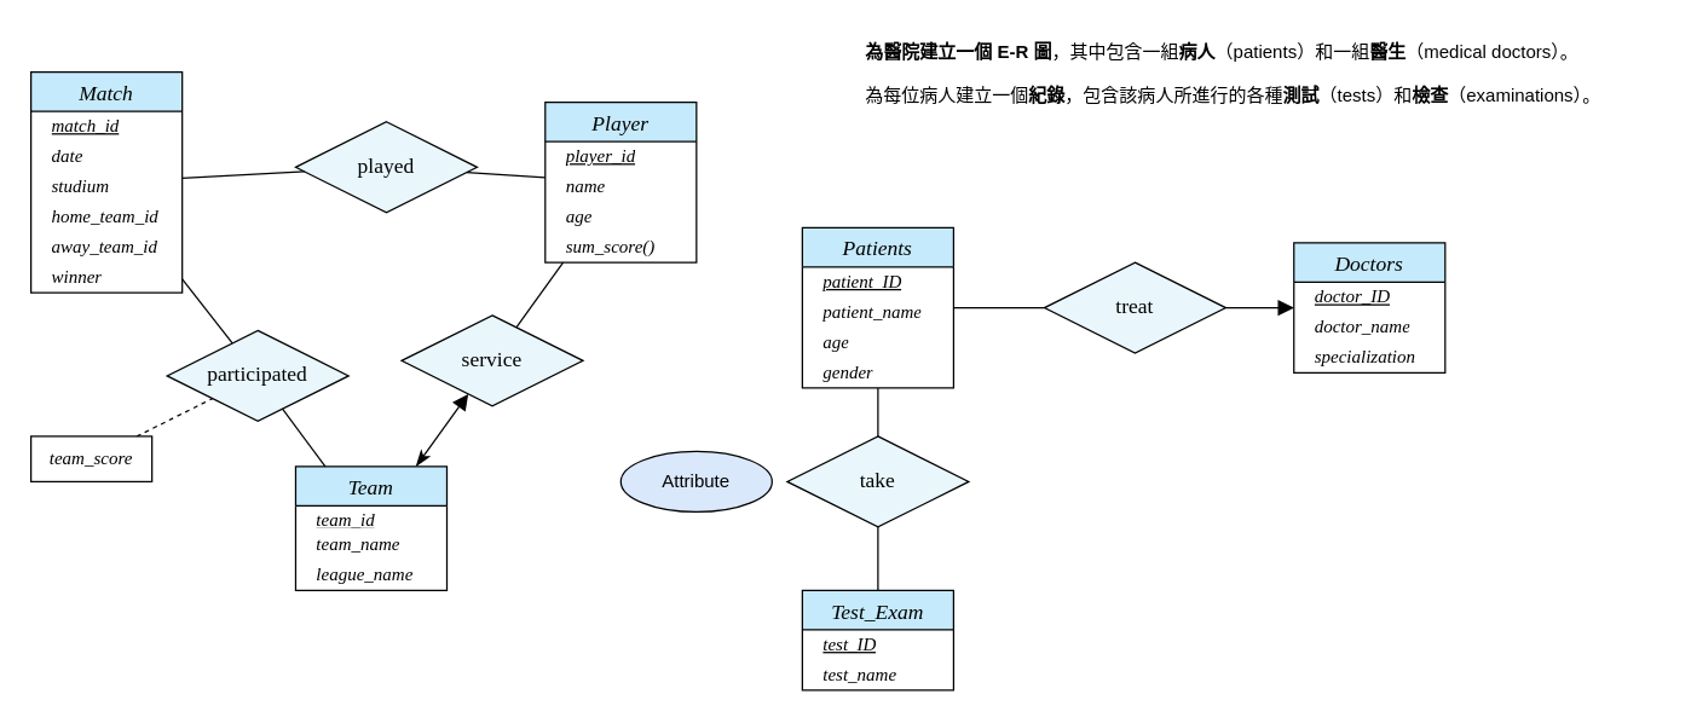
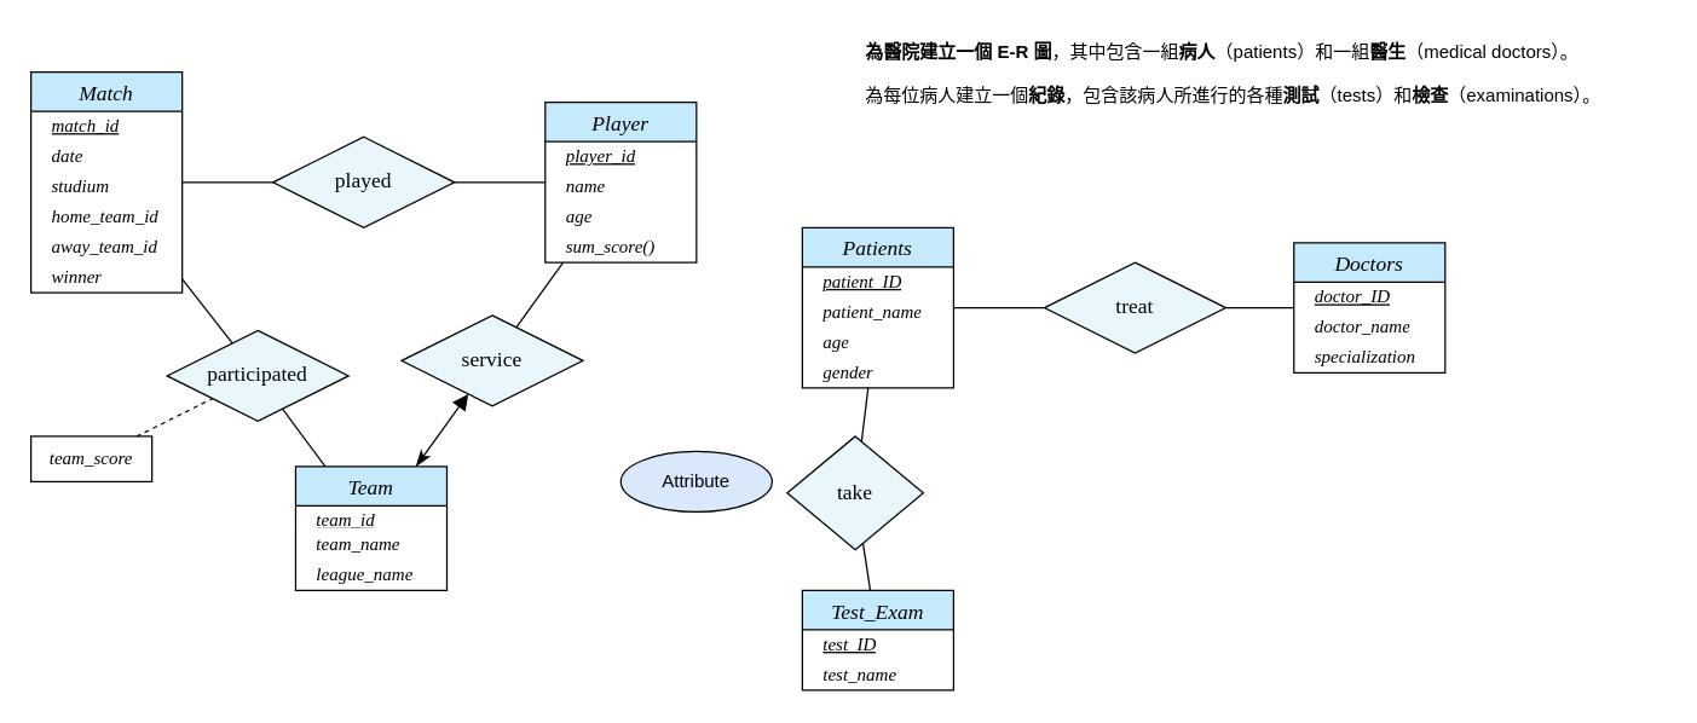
  <mxCell id="0" />
  <mxCell id="1" parent="0" />
  <mxCell id="2" value="" style="edgeStyle=none;curved=1;rounded=0;orthogonalLoop=1;jettySize=auto;html=1;fontSize=12;startSize=8;endSize=8;endArrow=none;startFill=0;" edge="1" parent="1" source="3" target="10"><mxGeometry relative="1" as="geometry" /></mxCell>
  <mxCell id="3" value="Match" style="swimlane;fontStyle=2;childLayout=stackLayout;horizontal=1;startSize=26;horizontalStack=0;resizeParent=1;resizeParentMax=0;resizeLast=0;collapsible=1;marginBottom=0;align=center;fontSize=14;fontFamily=Times New Roman;labelBackgroundColor=none;fillColor=light-dark(#c5eafb, #ededed);" vertex="1" parent="1"><mxGeometry x="20" y="47" width="100" height="146" as="geometry"><mxRectangle x="220" y="260" width="80" height="30" as="alternateBounds" /></mxGeometry></mxCell>
  <mxCell id="4" value="&lt;i&gt;&lt;u&gt;match_id&lt;/u&gt;&lt;/i&gt;" style="text;strokeColor=none;fillColor=none;spacingLeft=12;spacingRight=4;overflow=hidden;rotatable=0;points=[[0,0.5],[1,0.5]];portConstraint=eastwest;fontSize=12;whiteSpace=wrap;html=1;fontFamily=Times New Roman;verticalAlign=middle;" vertex="1" parent="3"><mxGeometry y="26" width="100" height="20" as="geometry" /></mxCell>
  <mxCell id="5" value="&lt;i&gt;date&lt;/i&gt;" style="text;strokeColor=none;fillColor=none;spacingLeft=12;spacingRight=4;overflow=hidden;rotatable=0;points=[[0,0.5],[1,0.5]];portConstraint=eastwest;fontSize=12;whiteSpace=wrap;html=1;fontFamily=Times New Roman;verticalAlign=middle;" vertex="1" parent="3"><mxGeometry y="46" width="100" height="20" as="geometry" /></mxCell>
  <mxCell id="6" value="&lt;i&gt;studium&lt;/i&gt;" style="text;strokeColor=none;fillColor=none;spacingLeft=12;spacingRight=4;overflow=hidden;rotatable=0;points=[[0,0.5],[1,0.5]];portConstraint=eastwest;fontSize=12;whiteSpace=wrap;html=1;fontFamily=Times New Roman;verticalAlign=middle;" vertex="1" parent="3"><mxGeometry y="66" width="100" height="20" as="geometry" /></mxCell>
  <mxCell id="7" value="&lt;i&gt;home_team_id&lt;/i&gt;" style="text;strokeColor=none;fillColor=none;spacingLeft=12;spacingRight=4;overflow=hidden;rotatable=0;points=[[0,0.5],[1,0.5]];portConstraint=eastwest;fontSize=12;whiteSpace=wrap;html=1;fontFamily=Times New Roman;verticalAlign=middle;" vertex="1" parent="3"><mxGeometry y="86" width="100" height="20" as="geometry" /></mxCell>
  <mxCell id="8" value="&lt;i&gt;away_team_id&lt;/i&gt;" style="text;strokeColor=none;fillColor=none;spacingLeft=12;spacingRight=4;overflow=hidden;rotatable=0;points=[[0,0.5],[1,0.5]];portConstraint=eastwest;fontSize=12;whiteSpace=wrap;html=1;fontFamily=Times New Roman;verticalAlign=middle;" vertex="1" parent="3"><mxGeometry y="106" width="100" height="20" as="geometry" /></mxCell>
  <mxCell id="9" value="&lt;i&gt;winner&lt;/i&gt;" style="text;strokeColor=none;fillColor=none;spacingLeft=12;spacingRight=4;overflow=hidden;rotatable=0;points=[[0,0.5],[1,0.5]];portConstraint=eastwest;fontSize=12;whiteSpace=wrap;html=1;fontFamily=Times New Roman;verticalAlign=middle;" vertex="1" parent="3"><mxGeometry y="126" width="100" height="20" as="geometry" /></mxCell>
  <mxCell id="10" value="&lt;span style=&quot;font-size: 14px;&quot;&gt;participated&lt;/span&gt;" style="shape=rhombus;perimeter=rhombusPerimeter;whiteSpace=wrap;html=1;align=center;fillColor=light-dark(#e9f7fd, #ededed);fontFamily=Times New Roman;" vertex="1" parent="1"><mxGeometry x="110" y="218" width="120" height="60" as="geometry" /></mxCell>
  <mxCell id="11" value="" style="edgeStyle=none;curved=1;rounded=0;orthogonalLoop=1;jettySize=auto;html=1;fontSize=12;startSize=8;endSize=8;endArrow=none;startFill=0;" edge="1" parent="1" source="18" target="10"><mxGeometry relative="1" as="geometry"><mxPoint x="298" y="117" as="targetPoint" /></mxGeometry></mxCell>
  <mxCell id="12" value="" style="edgeStyle=none;curved=1;rounded=0;orthogonalLoop=1;jettySize=auto;html=1;fontSize=12;startSize=8;endSize=8;endArrow=none;startFill=0;" edge="1" parent="1" source="22" target="17"><mxGeometry relative="1" as="geometry" /></mxCell>
  <mxCell id="13" value="" style="edgeStyle=none;curved=1;rounded=0;orthogonalLoop=1;jettySize=auto;html=1;fontSize=12;startSize=8;endSize=8;dashed=1;endArrow=none;startFill=0;" edge="1" parent="1" source="14" target="10"><mxGeometry relative="1" as="geometry" /></mxCell>
  <mxCell id="14" value="team_score" style="whiteSpace=wrap;html=1;align=center;fontFamily=Times New Roman;fontStyle=2" vertex="1" parent="1"><mxGeometry x="20" y="288" width="80" height="30" as="geometry" /></mxCell>
  <mxCell id="15" style="edgeStyle=none;curved=1;rounded=0;orthogonalLoop=1;jettySize=auto;html=1;exitX=0.5;exitY=0;exitDx=0;exitDy=0;fontSize=12;startSize=8;endSize=8;" edge="1" parent="1" source="14" target="14"><mxGeometry relative="1" as="geometry" /></mxCell>
  <mxCell id="16" value="" style="edgeStyle=none;curved=1;rounded=0;orthogonalLoop=1;jettySize=auto;html=1;fontSize=12;startSize=8;endSize=8;endArrow=block;startFill=1;startArrow=classicThin;" edge="1" parent="1" source="18" target="17"><mxGeometry relative="1" as="geometry" /></mxCell>
  <mxCell id="17" value="&lt;font style=&quot;font-size: 14px;&quot;&gt;service&lt;/font&gt;" style="shape=rhombus;perimeter=rhombusPerimeter;whiteSpace=wrap;html=1;align=center;fillColor=light-dark(#e9f7fd, #ededed);fontFamily=Times New Roman;" vertex="1" parent="1"><mxGeometry x="265" y="208" width="120" height="60" as="geometry" /></mxCell>
  <mxCell id="18" value="Team" style="swimlane;fontStyle=2;childLayout=stackLayout;horizontal=1;startSize=26;horizontalStack=0;resizeParent=1;resizeParentMax=0;resizeLast=0;collapsible=1;marginBottom=0;align=center;fontSize=14;fontFamily=Times New Roman;labelBackgroundColor=none;fillColor=light-dark(#c5eafb, #ededed);" vertex="1" parent="1"><mxGeometry x="195" y="308" width="100" height="82" as="geometry"><mxRectangle x="220" y="260" width="80" height="30" as="alternateBounds" /></mxGeometry></mxCell>
  <mxCell id="19" value="&lt;i&gt;&lt;u&gt;team_id&lt;/u&gt;&lt;/i&gt;" style="text;strokeColor=none;fillColor=none;spacingLeft=12;spacingRight=4;overflow=hidden;rotatable=0;points=[[0,0.5],[1,0.5]];portConstraint=eastwest;fontSize=12;whiteSpace=wrap;html=1;fontFamily=Times New Roman;verticalAlign=middle;" vertex="1" parent="18"><mxGeometry y="26" width="100" height="16" as="geometry" /></mxCell>
  <mxCell id="20" value="&lt;i&gt;team_name&lt;/i&gt;" style="text;strokeColor=none;fillColor=none;spacingLeft=12;spacingRight=4;overflow=hidden;rotatable=0;points=[[0,0.5],[1,0.5]];portConstraint=eastwest;fontSize=12;whiteSpace=wrap;html=1;fontFamily=Times New Roman;verticalAlign=middle;" vertex="1" parent="18"><mxGeometry y="42" width="100" height="20" as="geometry" /></mxCell>
  <mxCell id="21" value="&lt;i&gt;league_name&lt;/i&gt;" style="text;strokeColor=none;fillColor=none;spacingLeft=12;spacingRight=4;overflow=hidden;rotatable=0;points=[[0,0.5],[1,0.5]];portConstraint=eastwest;fontSize=12;whiteSpace=wrap;html=1;fontFamily=Times New Roman;verticalAlign=middle;" vertex="1" parent="18"><mxGeometry y="62" width="100" height="20" as="geometry" /></mxCell>
  <mxCell id="22" value="Player" style="swimlane;fontStyle=2;childLayout=stackLayout;horizontal=1;startSize=26;horizontalStack=0;resizeParent=1;resizeParentMax=0;resizeLast=0;collapsible=1;marginBottom=0;align=center;fontSize=14;fontFamily=Times New Roman;labelBackgroundColor=none;fillColor=light-dark(#c5eafb, #ededed);" vertex="1" parent="1"><mxGeometry x="360" y="67" width="100" height="106" as="geometry"><mxRectangle x="220" y="260" width="80" height="30" as="alternateBounds" /></mxGeometry></mxCell>
  <mxCell id="23" value="&lt;i&gt;&lt;u&gt;player_id&lt;/u&gt;&lt;/i&gt;" style="text;strokeColor=none;fillColor=none;spacingLeft=12;spacingRight=4;overflow=hidden;rotatable=0;points=[[0,0.5],[1,0.5]];portConstraint=eastwest;fontSize=12;whiteSpace=wrap;html=1;fontFamily=Times New Roman;verticalAlign=middle;" vertex="1" parent="22"><mxGeometry y="26" width="100" height="20" as="geometry" /></mxCell>
  <mxCell id="24" value="&lt;i&gt;name&lt;/i&gt;" style="text;strokeColor=none;fillColor=none;spacingLeft=12;spacingRight=4;overflow=hidden;rotatable=0;points=[[0,0.5],[1,0.5]];portConstraint=eastwest;fontSize=12;whiteSpace=wrap;html=1;fontFamily=Times New Roman;verticalAlign=middle;" vertex="1" parent="22"><mxGeometry y="46" width="100" height="20" as="geometry" /></mxCell>
  <mxCell id="25" value="&lt;i&gt;age&lt;/i&gt;" style="text;strokeColor=none;fillColor=none;spacingLeft=12;spacingRight=4;overflow=hidden;rotatable=0;points=[[0,0.5],[1,0.5]];portConstraint=eastwest;fontSize=12;whiteSpace=wrap;html=1;fontFamily=Times New Roman;verticalAlign=middle;" vertex="1" parent="22"><mxGeometry y="66" width="100" height="20" as="geometry" /></mxCell>
  <mxCell id="26" value="&lt;i&gt;sum&lt;/i&gt;&lt;i style=&quot;background-color: transparent; color: light-dark(rgb(0, 0, 0), rgb(255, 255, 255));&quot;&gt;_score()&lt;/i&gt;" style="text;strokeColor=none;fillColor=none;spacingLeft=12;spacingRight=4;overflow=hidden;rotatable=0;points=[[0,0.5],[1,0.5]];portConstraint=eastwest;fontSize=12;whiteSpace=wrap;html=1;fontFamily=Times New Roman;verticalAlign=middle;" vertex="1" parent="22"><mxGeometry y="86" width="100" height="20" as="geometry" /></mxCell>
- <mxCell id="27" value="&lt;font style=&quot;font-size: 14px;&quot;&gt;played&lt;/font&gt;" style="shape=rhombus;perimeter=rhombusPerimeter;whiteSpace=wrap;html=1;align=center;fillColor=light-dark(#e9f7fd, #ededed);fontFamily=Times New Roman;" vertex="1" parent="1"><mxGeometry x="195" y="80" width="120" height="60" as="geometry" /></mxCell>
+ <mxCell id="27" value="&lt;font style=&quot;font-size: 14px;&quot;&gt;played&lt;/font&gt;" style="shape=rhombus;perimeter=rhombusPerimeter;whiteSpace=wrap;html=1;align=center;fillColor=light-dark(#e9f7fd, #ededed);fontFamily=Times New Roman;" vertex="1" parent="1"><mxGeometry x="180" y="90" width="120" height="60" as="geometry" /></mxCell>
  <mxCell id="28" value="" style="edgeStyle=none;curved=1;rounded=0;orthogonalLoop=1;jettySize=auto;html=1;fontSize=12;startSize=8;endSize=8;endArrow=none;startFill=0;" edge="1" parent="1" source="22" target="27"><mxGeometry relative="1" as="geometry"><mxPoint x="300" y="262" as="sourcePoint" /><mxPoint x="325" y="238" as="targetPoint" /></mxGeometry></mxCell>
  <mxCell id="29" value="" style="edgeStyle=none;curved=1;rounded=0;orthogonalLoop=1;jettySize=auto;html=1;fontSize=12;startSize=8;endSize=8;endArrow=none;startFill=0;startArrow=none;" edge="1" parent="1" source="3" target="27"><mxGeometry relative="1" as="geometry"><mxPoint x="383" y="169" as="sourcePoint" /><mxPoint x="362" y="196" as="targetPoint" /></mxGeometry></mxCell>
  <mxCell id="30" value="&lt;strong data-start=&quot;16&quot; data-end=&quot;33&quot;&gt;為醫院建立一個 E-R 圖&lt;/strong&gt;，其中包含一組&lt;strong data-start=&quot;40&quot; data-end=&quot;46&quot; data-is-only-node=&quot;&quot;&gt;病人&lt;/strong&gt;（patients）和一組&lt;strong data-start=&quot;59&quot; data-end=&quot;65&quot;&gt;醫生&lt;/strong&gt;（medical doctors）。&lt;br data-start=&quot;83&quot; data-end=&quot;86&quot;&gt;&#10;為每位病人建立一個&lt;strong data-start=&quot;98&quot; data-end=&quot;104&quot;&gt;紀錄&lt;/strong&gt;，包含該病人所進行的各種&lt;strong data-start=&quot;116&quot; data-end=&quot;122&quot;&gt;測試&lt;/strong&gt;（tests）和&lt;strong data-start=&quot;130&quot; data-end=&quot;136&quot;&gt;檢查&lt;/strong&gt;（examinations）。" style="text;whiteSpace=wrap;html=1;" vertex="1" parent="1"><mxGeometry x="570" y="20" width="530" height="70" as="geometry" /></mxCell>
- <mxCell id="31" value="&lt;span style=&quot;font-size: 14px;&quot;&gt;take&lt;/span&gt;" style="shape=rhombus;perimeter=rhombusPerimeter;whiteSpace=wrap;html=1;align=center;fillColor=light-dark(#e9f7fd, #ededed);fontFamily=Times New Roman;" vertex="1" parent="1"><mxGeometry x="520" y="288" width="120" height="60" as="geometry" /></mxCell>
+ <mxCell id="31" value="&lt;span style=&quot;font-size: 14px;&quot;&gt;take&lt;/span&gt;" style="shape=rhombus;perimeter=rhombusPerimeter;whiteSpace=wrap;html=1;align=center;fillColor=light-dark(#e9f7fd, #ededed);fontFamily=Times New Roman;" vertex="1" parent="1"><mxGeometry x="520" y="288" width="90" height="75" as="geometry" /></mxCell>
  <mxCell id="32" value="" style="edgeStyle=none;curved=1;rounded=0;orthogonalLoop=1;jettySize=auto;html=1;fontSize=12;startSize=8;endSize=8;endArrow=none;startFill=0;startArrow=none;" edge="1" parent="1" source="36" target="31"><mxGeometry relative="1" as="geometry"><mxPoint x="865" y="369.273" as="sourcePoint" /><mxPoint x="485" y="264" as="targetPoint" /></mxGeometry></mxCell>
  <mxCell id="33" value="" style="edgeStyle=none;curved=1;rounded=0;orthogonalLoop=1;jettySize=auto;html=1;fontSize=12;startSize=8;endSize=8;endArrow=none;startFill=0;startArrow=none;" edge="1" parent="1" source="45" target="31"><mxGeometry relative="1" as="geometry"><mxPoint x="630.005" y="318.003" as="sourcePoint" /><mxPoint x="953.31" y="364.064" as="targetPoint" /></mxGeometry></mxCell>
- <mxCell id="34" value="" style="edgeStyle=none;curved=1;rounded=0;orthogonalLoop=1;jettySize=auto;html=1;fontSize=12;startSize=8;endSize=8;endArrow=block;startFill=0;startArrow=none;" edge="1" parent="1" source="35" target="41"><mxGeometry relative="1" as="geometry"><mxPoint x="895" y="406" as="sourcePoint" /><mxPoint x="790.909" y="392" as="targetPoint" /></mxGeometry></mxCell>
+ <mxCell id="34" value="" style="edgeStyle=none;curved=1;rounded=0;orthogonalLoop=1;jettySize=auto;html=1;fontSize=12;startSize=8;endSize=8;endArrow=none;startFill=0;startArrow=none;" edge="1" parent="1" source="35" target="41"><mxGeometry relative="1" as="geometry"><mxPoint x="895" y="406" as="sourcePoint" /><mxPoint x="790.909" y="392" as="targetPoint" /></mxGeometry></mxCell>
  <mxCell id="35" value="&lt;font style=&quot;font-size: 14px;&quot;&gt;treat&lt;/font&gt;" style="shape=rhombus;perimeter=rhombusPerimeter;whiteSpace=wrap;html=1;align=center;fillColor=light-dark(#e9f7fd, #ededed);fontFamily=Times New Roman;" vertex="1" parent="1"><mxGeometry x="690" y="173" width="120" height="60" as="geometry" /></mxCell>
  <mxCell id="36" value="Patients" style="swimlane;fontStyle=2;childLayout=stackLayout;horizontal=1;startSize=26;horizontalStack=0;resizeParent=1;resizeParentMax=0;resizeLast=0;collapsible=1;marginBottom=0;align=center;fontSize=14;fontFamily=Times New Roman;labelBackgroundColor=none;fillColor=light-dark(#c5eafb, #ededed);" vertex="1" parent="1"><mxGeometry x="530" y="150" width="100" height="106" as="geometry"><mxRectangle x="220" y="260" width="80" height="30" as="alternateBounds" /></mxGeometry></mxCell>
  <mxCell id="37" value="&lt;i&gt;&lt;u&gt;patient_ID&lt;/u&gt;&lt;/i&gt;" style="text;strokeColor=none;fillColor=none;spacingLeft=12;spacingRight=4;overflow=hidden;rotatable=0;points=[[0,0.5],[1,0.5]];portConstraint=eastwest;fontSize=12;whiteSpace=wrap;html=1;fontFamily=Times New Roman;verticalAlign=middle;" vertex="1" parent="36"><mxGeometry y="26" width="100" height="20" as="geometry" /></mxCell>
  <mxCell id="38" value="&lt;i&gt;patient_name&lt;/i&gt;" style="text;strokeColor=none;fillColor=none;spacingLeft=12;spacingRight=4;overflow=hidden;rotatable=0;points=[[0,0.5],[1,0.5]];portConstraint=eastwest;fontSize=12;whiteSpace=wrap;html=1;fontFamily=Times New Roman;verticalAlign=middle;" vertex="1" parent="36"><mxGeometry y="46" width="100" height="20" as="geometry" /></mxCell>
  <mxCell id="39" value="&lt;i&gt;age&lt;/i&gt;" style="text;strokeColor=none;fillColor=none;spacingLeft=12;spacingRight=4;overflow=hidden;rotatable=0;points=[[0,0.5],[1,0.5]];portConstraint=eastwest;fontSize=12;whiteSpace=wrap;html=1;fontFamily=Times New Roman;verticalAlign=middle;" vertex="1" parent="36"><mxGeometry y="66" width="100" height="20" as="geometry" /></mxCell>
  <mxCell id="40" value="gender" style="text;strokeColor=none;fillColor=none;spacingLeft=12;spacingRight=4;overflow=hidden;rotatable=0;points=[[0,0.5],[1,0.5]];portConstraint=eastwest;fontSize=12;whiteSpace=wrap;html=1;fontFamily=Times New Roman;verticalAlign=middle;fontStyle=2" vertex="1" parent="36"><mxGeometry y="86" width="100" height="20" as="geometry" /></mxCell>
  <mxCell id="41" value="Doctors" style="swimlane;fontStyle=2;childLayout=stackLayout;horizontal=1;startSize=26;horizontalStack=0;resizeParent=1;resizeParentMax=0;resizeLast=0;collapsible=1;marginBottom=0;align=center;fontSize=14;fontFamily=Times New Roman;labelBackgroundColor=none;fillColor=light-dark(#c5eafb, #ededed);" vertex="1" parent="1"><mxGeometry x="855" y="160" width="100" height="86" as="geometry"><mxRectangle x="220" y="260" width="80" height="30" as="alternateBounds" /></mxGeometry></mxCell>
  <mxCell id="42" value="&lt;i&gt;&lt;u&gt;doctor_ID&lt;/u&gt;&lt;/i&gt;" style="text;strokeColor=none;fillColor=none;spacingLeft=12;spacingRight=4;overflow=hidden;rotatable=0;points=[[0,0.5],[1,0.5]];portConstraint=eastwest;fontSize=12;whiteSpace=wrap;html=1;fontFamily=Times New Roman;verticalAlign=middle;" vertex="1" parent="41"><mxGeometry y="26" width="100" height="20" as="geometry" /></mxCell>
  <mxCell id="43" value="&lt;i&gt;doctor_name&lt;/i&gt;" style="text;strokeColor=none;fillColor=none;spacingLeft=12;spacingRight=4;overflow=hidden;rotatable=0;points=[[0,0.5],[1,0.5]];portConstraint=eastwest;fontSize=12;whiteSpace=wrap;html=1;fontFamily=Times New Roman;verticalAlign=middle;" vertex="1" parent="41"><mxGeometry y="46" width="100" height="20" as="geometry" /></mxCell>
  <mxCell id="44" value="specialization" style="text;strokeColor=none;fillColor=none;spacingLeft=12;spacingRight=4;overflow=hidden;rotatable=0;points=[[0,0.5],[1,0.5]];portConstraint=eastwest;fontSize=12;whiteSpace=wrap;html=1;fontFamily=Times New Roman;verticalAlign=middle;fontStyle=2" vertex="1" parent="41"><mxGeometry y="66" width="100" height="20" as="geometry" /></mxCell>
  <mxCell id="45" value="Test_Exam" style="swimlane;fontStyle=2;childLayout=stackLayout;horizontal=1;startSize=26;horizontalStack=0;resizeParent=1;resizeParentMax=0;resizeLast=0;collapsible=1;marginBottom=0;align=center;fontSize=14;fontFamily=Times New Roman;labelBackgroundColor=none;fillColor=light-dark(#c5eafb, #ededed);" vertex="1" parent="1"><mxGeometry x="530" y="390" width="100" height="66" as="geometry"><mxRectangle x="220" y="260" width="80" height="30" as="alternateBounds" /></mxGeometry></mxCell>
  <mxCell id="46" value="&lt;i&gt;&lt;u&gt;test_ID&lt;/u&gt;&lt;/i&gt;" style="text;strokeColor=none;fillColor=none;spacingLeft=12;spacingRight=4;overflow=hidden;rotatable=0;points=[[0,0.5],[1,0.5]];portConstraint=eastwest;fontSize=12;whiteSpace=wrap;html=1;fontFamily=Times New Roman;verticalAlign=middle;" vertex="1" parent="45"><mxGeometry y="26" width="100" height="20" as="geometry" /></mxCell>
  <mxCell id="47" value="&lt;i&gt;test_name&lt;/i&gt;" style="text;strokeColor=none;fillColor=none;spacingLeft=12;spacingRight=4;overflow=hidden;rotatable=0;points=[[0,0.5],[1,0.5]];portConstraint=eastwest;fontSize=12;whiteSpace=wrap;html=1;fontFamily=Times New Roman;verticalAlign=middle;" vertex="1" parent="45"><mxGeometry y="46" width="100" height="20" as="geometry" /></mxCell>
  <mxCell id="48" value="" style="edgeStyle=none;curved=1;rounded=0;orthogonalLoop=1;jettySize=auto;html=1;fontSize=12;startSize=8;endSize=8;endArrow=none;startFill=0;startArrow=none;" edge="1" parent="1" source="36" target="35"><mxGeometry relative="1" as="geometry"><mxPoint x="827" y="206" as="sourcePoint" /><mxPoint x="930" y="192" as="targetPoint" /></mxGeometry></mxCell>
  <mxCell id="49" value="Attribute" style="ellipse;whiteSpace=wrap;html=1;align=center;fillColor=#dae8fc;" vertex="1" parent="1"><mxGeometry x="410" y="298" width="100" height="40" as="geometry" /></mxCell>
